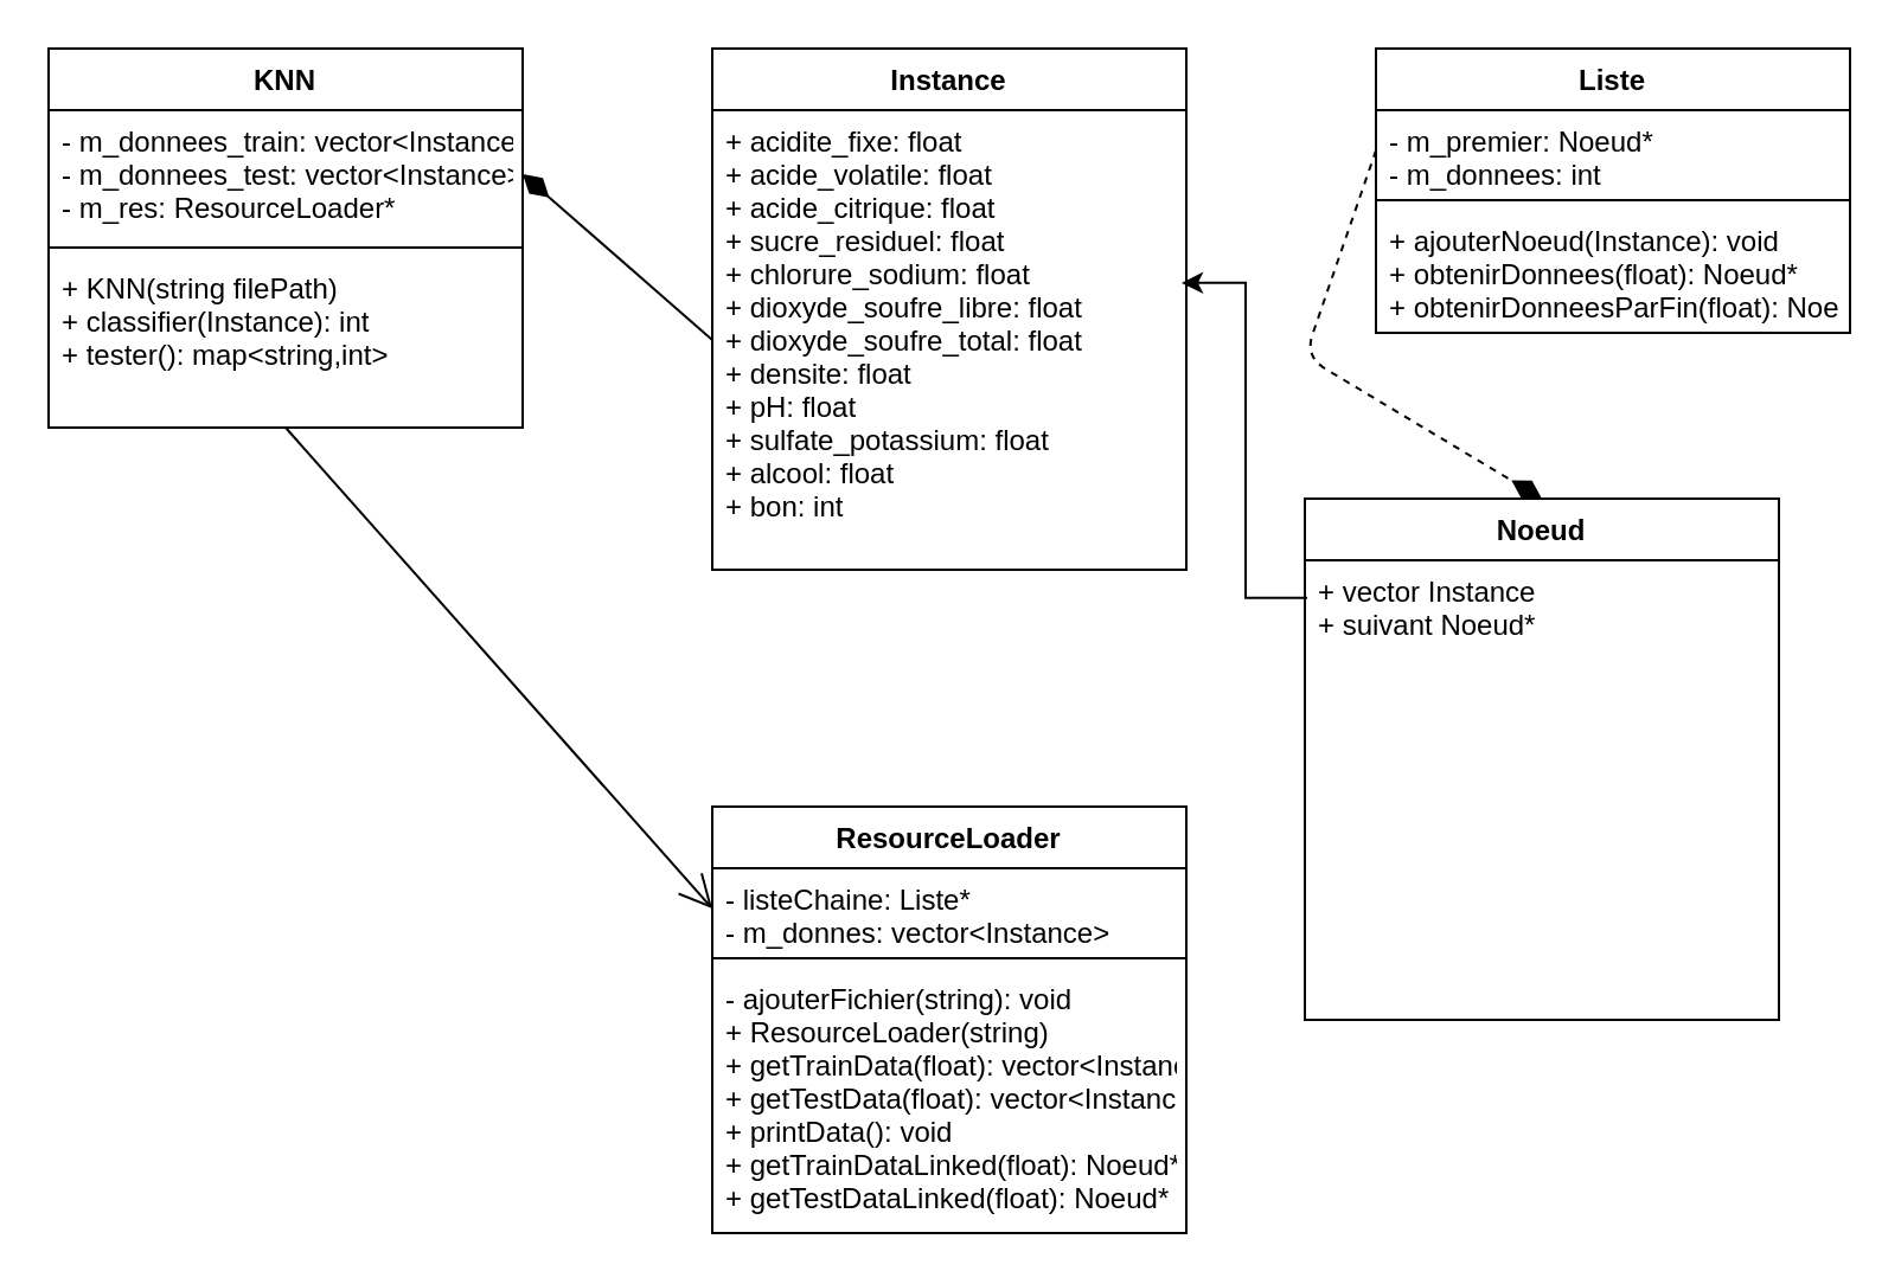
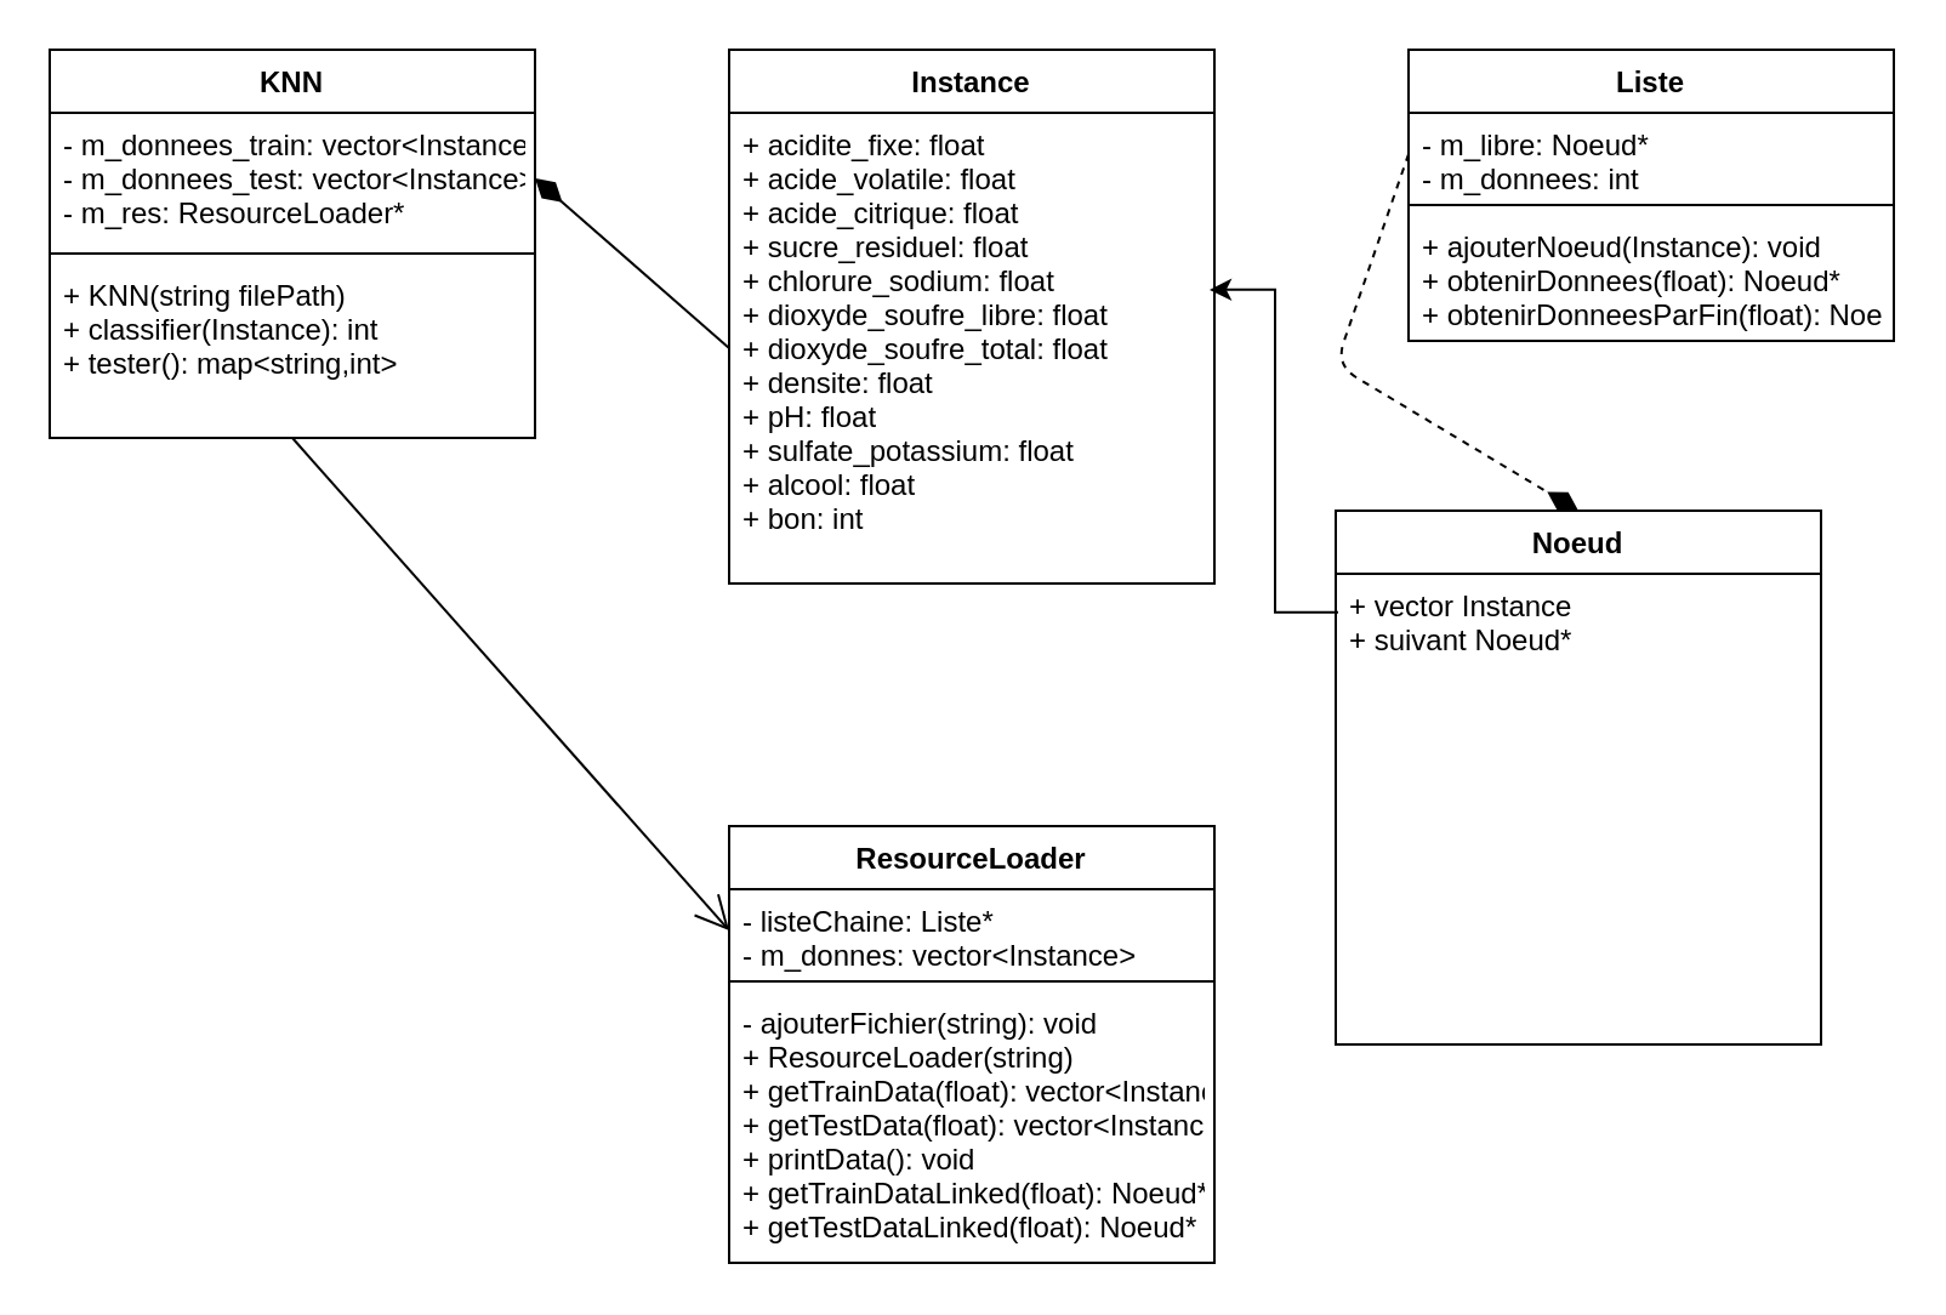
  <mxCell id="0" />
  <mxCell id="1" parent="0" />
  <mxCell id="2" value="Instance" style="swimlane;fontStyle=1;align=center;verticalAlign=top;childLayout=stackLayout;horizontal=1;startSize=26;horizontalStack=0;resizeParent=1;resizeParentMax=0;resizeLast=0;collapsible=1;marginBottom=0;" parent="1" vertex="1"><mxGeometry x="300" y="20" width="200" height="220" as="geometry" /></mxCell>
  <mxCell id="3" value="+ acidite_fixe: float&#10;+ acide_volatile: float&#10;+ acide_citrique: float&#10;+ sucre_residuel: float&#10;+ chlorure_sodium: float&#10;+ dioxyde_soufre_libre: float&#10;+ dioxyde_soufre_total: float&#10;+ densite: float&#10;+ pH: float&#10;+ sulfate_potassium: float&#10;+ alcool: float&#10;+ bon: int" style="text;strokeColor=none;fillColor=none;align=left;verticalAlign=top;spacingLeft=4;spacingRight=4;overflow=hidden;rotatable=0;points=[[0,0.5],[1,0.5]];portConstraint=eastwest;" parent="2" vertex="1"><mxGeometry y="26" width="200" height="194" as="geometry" /></mxCell>
  <mxCell id="4" value="KNN" style="swimlane;fontStyle=1;align=center;verticalAlign=top;childLayout=stackLayout;horizontal=1;startSize=26;horizontalStack=0;resizeParent=1;resizeParentMax=0;resizeLast=0;collapsible=1;marginBottom=0;" parent="1" vertex="1"><mxGeometry x="20" y="20" width="200" height="160" as="geometry" /></mxCell>
  <mxCell id="5" value="- m_donnees_train: vector&lt;Instance&gt;&#10;- m_donnees_test: vector&lt;Instance&gt;&#10;- m_res: ResourceLoader*" style="text;strokeColor=none;fillColor=none;align=left;verticalAlign=top;spacingLeft=4;spacingRight=4;overflow=hidden;rotatable=0;points=[[0,0.5],[1,0.5]];portConstraint=eastwest;" parent="4" vertex="1"><mxGeometry y="26" width="200" height="54" as="geometry" /></mxCell>
  <mxCell id="6" value="" style="line;strokeWidth=1;fillColor=none;align=left;verticalAlign=middle;spacingTop=-1;spacingLeft=3;spacingRight=3;rotatable=0;labelPosition=right;points=[];portConstraint=eastwest;" parent="4" vertex="1"><mxGeometry y="80" width="200" height="8" as="geometry" /></mxCell>
  <mxCell id="7" value="+ KNN(string filePath)&#10;+ classifier(Instance): int&#10;+ tester(): map&lt;string,int&gt;" style="text;strokeColor=none;fillColor=none;align=left;verticalAlign=top;spacingLeft=4;spacingRight=4;overflow=hidden;rotatable=0;points=[[0,0.5],[1,0.5]];portConstraint=eastwest;" parent="4" vertex="1"><mxGeometry y="88" width="200" height="72" as="geometry" /></mxCell>
  <mxCell id="8" value="Liste" style="swimlane;fontStyle=1;align=center;verticalAlign=top;childLayout=stackLayout;horizontal=1;startSize=26;horizontalStack=0;resizeParent=1;resizeParentMax=0;resizeLast=0;collapsible=1;marginBottom=0;" parent="1" vertex="1"><mxGeometry x="580" y="20" width="200" height="120" as="geometry" /></mxCell>
- <mxCell id="9" value="- m_premier: Noeud*&#10;- m_donnees: int" style="text;strokeColor=none;fillColor=none;align=left;verticalAlign=top;spacingLeft=4;spacingRight=4;overflow=hidden;rotatable=0;points=[[0,0.5],[1,0.5]];portConstraint=eastwest;" parent="8" vertex="1"><mxGeometry y="26" width="200" height="34" as="geometry" /></mxCell>
+ <mxCell id="9" value="- m_libre: Noeud*&#10;- m_donnees: int" style="text;strokeColor=none;fillColor=none;align=left;verticalAlign=top;spacingLeft=4;spacingRight=4;overflow=hidden;rotatable=0;points=[[0,0.5],[1,0.5]];portConstraint=eastwest;" parent="8" vertex="1"><mxGeometry y="26" width="200" height="34" as="geometry" /></mxCell>
  <mxCell id="10" value="" style="line;strokeWidth=1;fillColor=none;align=left;verticalAlign=middle;spacingTop=-1;spacingLeft=3;spacingRight=3;rotatable=0;labelPosition=right;points=[];portConstraint=eastwest;" parent="8" vertex="1"><mxGeometry y="60" width="200" height="8" as="geometry" /></mxCell>
  <mxCell id="11" value="+ ajouterNoeud(Instance): void&#10;+ obtenirDonnees(float): Noeud*&#10;+ obtenirDonneesParFin(float): Noeud*" style="text;strokeColor=none;fillColor=none;align=left;verticalAlign=top;spacingLeft=4;spacingRight=4;overflow=hidden;rotatable=0;points=[[0,0.5],[1,0.5]];portConstraint=eastwest;" parent="8" vertex="1"><mxGeometry y="68" width="200" height="52" as="geometry" /></mxCell>
  <mxCell id="12" value="ResourceLoader" style="swimlane;fontStyle=1;align=center;verticalAlign=top;childLayout=stackLayout;horizontal=1;startSize=26;horizontalStack=0;resizeParent=1;resizeParentMax=0;resizeLast=0;collapsible=1;marginBottom=0;" parent="1" vertex="1"><mxGeometry x="300" y="340" width="200" height="180" as="geometry" /></mxCell>
  <mxCell id="13" value="- listeChaine: Liste*&#10;- m_donnes: vector&lt;Instance&gt;" style="text;strokeColor=none;fillColor=none;align=left;verticalAlign=top;spacingLeft=4;spacingRight=4;overflow=hidden;rotatable=0;points=[[0,0.5],[1,0.5]];portConstraint=eastwest;" parent="12" vertex="1"><mxGeometry y="26" width="200" height="34" as="geometry" /></mxCell>
  <mxCell id="14" value="" style="line;strokeWidth=1;fillColor=none;align=left;verticalAlign=middle;spacingTop=-1;spacingLeft=3;spacingRight=3;rotatable=0;labelPosition=right;points=[];portConstraint=eastwest;" parent="12" vertex="1"><mxGeometry y="60" width="200" height="8" as="geometry" /></mxCell>
  <mxCell id="15" value="- ajouterFichier(string): void&#10;+ ResourceLoader(string)&#10;+ getTrainData(float): vector&lt;Instance&gt;&#10;+ getTestData(float): vector&lt;Instance&gt;&#10;+ printData(): void&#10;+ getTrainDataLinked(float): Noeud*&#10;+ getTestDataLinked(float): Noeud*" style="text;strokeColor=none;fillColor=none;align=left;verticalAlign=top;spacingLeft=4;spacingRight=4;overflow=hidden;rotatable=0;points=[[0,0.5],[1,0.5]];portConstraint=eastwest;" parent="12" vertex="1"><mxGeometry y="68" width="200" height="112" as="geometry" /></mxCell>
  <mxCell id="16" value="" style="endArrow=diamondThin;endFill=1;endSize=12;html=1;exitX=0;exitY=0.5;exitDx=0;exitDy=0;entryX=1;entryY=0.5;entryDx=0;entryDy=0;" parent="1" source="3" target="5" edge="1"><mxGeometry width="160" relative="1" as="geometry" /></mxCell>
  <mxCell id="17" value="" style="endArrow=diamondThin;endFill=1;endSize=12;html=1;exitX=0;exitY=0.5;exitDx=0;exitDy=0;entryX=0.5;entryY=0;entryDx=0;entryDy=0;dashed=1;" parent="1" source="9" target="19" edge="1"><mxGeometry width="160" relative="1" as="geometry"><Array as="points"><mxPoint x="550" y="150" /></Array></mxGeometry></mxCell>
  <mxCell id="18" value="" style="endArrow=open;endFill=1;endSize=12;html=1;exitX=0.5;exitY=1;exitDx=0;exitDy=0;entryX=0;entryY=0.5;entryDx=0;entryDy=0;" parent="1" source="4" target="13" edge="1"><mxGeometry width="160" relative="1" as="geometry" /></mxCell>
  <mxCell id="19" value="Noeud" style="swimlane;fontStyle=1;align=center;verticalAlign=top;childLayout=stackLayout;horizontal=1;startSize=26;horizontalStack=0;resizeParent=1;resizeParentMax=0;resizeLast=0;collapsible=1;marginBottom=0;" vertex="1" parent="1"><mxGeometry x="550" y="210" width="200" height="220" as="geometry" /></mxCell>
  <mxCell id="20" value="+ vector Instance&#10;+ suivant Noeud* " style="text;strokeColor=none;fillColor=none;align=left;verticalAlign=top;spacingLeft=4;spacingRight=4;overflow=hidden;rotatable=0;points=[[0,0.5],[1,0.5]];portConstraint=eastwest;" vertex="1" parent="19"><mxGeometry y="26" width="200" height="194" as="geometry" /></mxCell>
  <mxCell id="21" style="edgeStyle=orthogonalEdgeStyle;rounded=0;orthogonalLoop=1;jettySize=auto;html=1;exitX=0.005;exitY=0.082;exitDx=0;exitDy=0;entryX=0.99;entryY=0.376;entryDx=0;entryDy=0;entryPerimeter=0;exitPerimeter=0;" edge="1" parent="1" source="20" target="3"><mxGeometry relative="1" as="geometry" /></mxCell>
